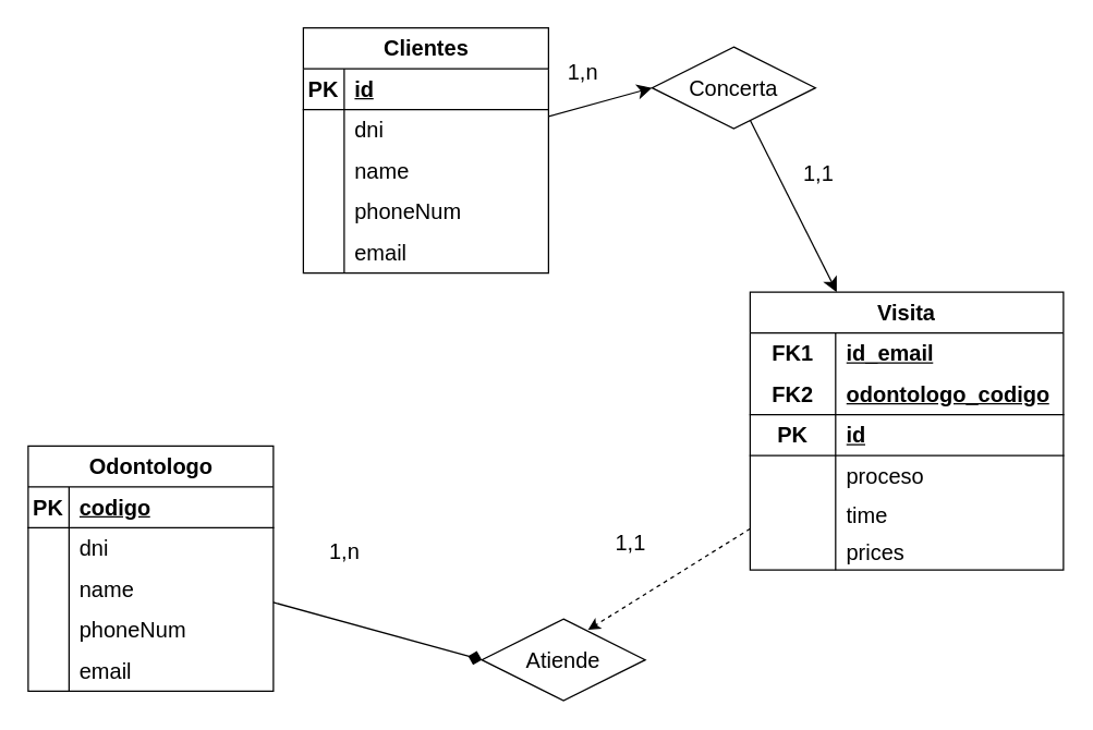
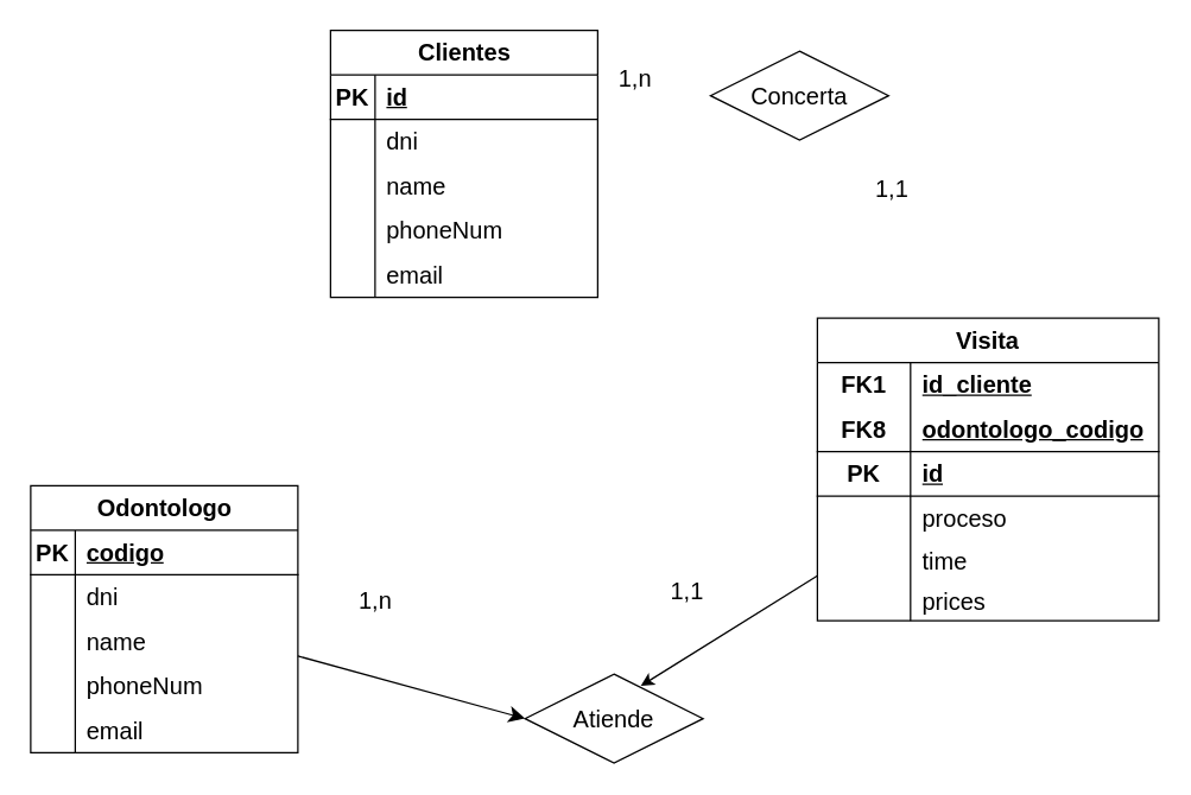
  <mxCell id="0" />
  <mxCell id="1" parent="0" />
- <mxCell id="2" style="edgeStyle=none;curved=1;rounded=0;orthogonalLoop=1;jettySize=auto;html=1;entryX=0;entryY=0.5;entryDx=0;entryDy=0;fontSize=12;startSize=8;endSize=8;" edge="1" parent="1" source="3" target="57"><mxGeometry relative="1" as="geometry" /></mxCell>
  <mxCell id="3" value="Clientes" style="shape=table;startSize=30;container=1;collapsible=1;childLayout=tableLayout;fixedRows=1;rowLines=0;fontStyle=1;align=center;resizeLast=1;html=1;fontSize=16;" vertex="1" parent="1"><mxGeometry x="222" y="20" width="180" height="180" as="geometry" /></mxCell>
  <mxCell id="4" value="" style="shape=tableRow;horizontal=0;startSize=0;swimlaneHead=0;swimlaneBody=0;fillColor=none;collapsible=0;dropTarget=0;points=[[0,0.5],[1,0.5]];portConstraint=eastwest;top=0;left=0;right=0;bottom=1;fontSize=16;" vertex="1" parent="3"><mxGeometry y="30" width="180" height="30" as="geometry" /></mxCell>
  <mxCell id="5" value="PK" style="shape=partialRectangle;connectable=0;fillColor=none;top=0;left=0;bottom=0;right=0;fontStyle=1;overflow=hidden;whiteSpace=wrap;html=1;fontSize=16;" vertex="1" parent="4"><mxGeometry width="30" height="30" as="geometry"><mxRectangle width="30" height="30" as="alternateBounds" /></mxGeometry></mxCell>
  <mxCell id="6" value="id" style="shape=partialRectangle;connectable=0;fillColor=none;top=0;left=0;bottom=0;right=0;align=left;spacingLeft=6;fontStyle=5;overflow=hidden;whiteSpace=wrap;html=1;fontSize=16;" vertex="1" parent="4"><mxGeometry x="30" width="150" height="30" as="geometry"><mxRectangle width="150" height="30" as="alternateBounds" /></mxGeometry></mxCell>
  <mxCell id="7" value="" style="shape=tableRow;horizontal=0;startSize=0;swimlaneHead=0;swimlaneBody=0;fillColor=none;collapsible=0;dropTarget=0;points=[[0,0.5],[1,0.5]];portConstraint=eastwest;top=0;left=0;right=0;bottom=0;fontSize=16;" vertex="1" parent="3"><mxGeometry y="60" width="180" height="30" as="geometry" /></mxCell>
  <mxCell id="8" value="" style="shape=partialRectangle;connectable=0;fillColor=none;top=0;left=0;bottom=0;right=0;editable=1;overflow=hidden;whiteSpace=wrap;html=1;fontSize=16;" vertex="1" parent="7"><mxGeometry width="30" height="30" as="geometry"><mxRectangle width="30" height="30" as="alternateBounds" /></mxGeometry></mxCell>
  <mxCell id="9" value="dni" style="shape=partialRectangle;connectable=0;fillColor=none;top=0;left=0;bottom=0;right=0;align=left;spacingLeft=6;overflow=hidden;whiteSpace=wrap;html=1;fontSize=16;" vertex="1" parent="7"><mxGeometry x="30" width="150" height="30" as="geometry"><mxRectangle width="150" height="30" as="alternateBounds" /></mxGeometry></mxCell>
  <mxCell id="10" value="" style="shape=tableRow;horizontal=0;startSize=0;swimlaneHead=0;swimlaneBody=0;fillColor=none;collapsible=0;dropTarget=0;points=[[0,0.5],[1,0.5]];portConstraint=eastwest;top=0;left=0;right=0;bottom=0;fontSize=16;" vertex="1" parent="3"><mxGeometry y="90" width="180" height="30" as="geometry" /></mxCell>
  <mxCell id="11" value="" style="shape=partialRectangle;connectable=0;fillColor=none;top=0;left=0;bottom=0;right=0;editable=1;overflow=hidden;whiteSpace=wrap;html=1;fontSize=16;" vertex="1" parent="10"><mxGeometry width="30" height="30" as="geometry"><mxRectangle width="30" height="30" as="alternateBounds" /></mxGeometry></mxCell>
  <mxCell id="12" value="name" style="shape=partialRectangle;connectable=0;fillColor=none;top=0;left=0;bottom=0;right=0;align=left;spacingLeft=6;overflow=hidden;whiteSpace=wrap;html=1;fontSize=16;" vertex="1" parent="10"><mxGeometry x="30" width="150" height="30" as="geometry"><mxRectangle width="150" height="30" as="alternateBounds" /></mxGeometry></mxCell>
  <mxCell id="13" value="" style="shape=tableRow;horizontal=0;startSize=0;swimlaneHead=0;swimlaneBody=0;fillColor=none;collapsible=0;dropTarget=0;points=[[0,0.5],[1,0.5]];portConstraint=eastwest;top=0;left=0;right=0;bottom=0;fontSize=16;" vertex="1" parent="3"><mxGeometry y="120" width="180" height="30" as="geometry" /></mxCell>
  <mxCell id="14" value="" style="shape=partialRectangle;connectable=0;fillColor=none;top=0;left=0;bottom=0;right=0;editable=1;overflow=hidden;whiteSpace=wrap;html=1;fontSize=16;" vertex="1" parent="13"><mxGeometry width="30" height="30" as="geometry"><mxRectangle width="30" height="30" as="alternateBounds" /></mxGeometry></mxCell>
  <mxCell id="15" value="phoneNum" style="shape=partialRectangle;connectable=0;fillColor=none;top=0;left=0;bottom=0;right=0;align=left;spacingLeft=6;overflow=hidden;whiteSpace=wrap;html=1;fontSize=16;" vertex="1" parent="13"><mxGeometry x="30" width="150" height="30" as="geometry"><mxRectangle width="150" height="30" as="alternateBounds" /></mxGeometry></mxCell>
  <mxCell id="16" value="" style="shape=tableRow;horizontal=0;startSize=0;swimlaneHead=0;swimlaneBody=0;fillColor=none;collapsible=0;dropTarget=0;points=[[0,0.5],[1,0.5]];portConstraint=eastwest;top=0;left=0;right=0;bottom=0;fontSize=16;" vertex="1" parent="3"><mxGeometry y="150" width="180" height="30" as="geometry" /></mxCell>
  <mxCell id="17" value="" style="shape=partialRectangle;connectable=0;fillColor=none;top=0;left=0;bottom=0;right=0;editable=1;overflow=hidden;whiteSpace=wrap;html=1;fontSize=16;" vertex="1" parent="16"><mxGeometry width="30" height="30" as="geometry"><mxRectangle width="30" height="30" as="alternateBounds" /></mxGeometry></mxCell>
  <mxCell id="18" value="email" style="shape=partialRectangle;connectable=0;fillColor=none;top=0;left=0;bottom=0;right=0;align=left;spacingLeft=6;overflow=hidden;whiteSpace=wrap;html=1;fontSize=16;" vertex="1" parent="16"><mxGeometry x="30" width="150" height="30" as="geometry"><mxRectangle width="150" height="30" as="alternateBounds" /></mxGeometry></mxCell>
- <mxCell id="19" style="edgeStyle=none;curved=1;rounded=0;orthogonalLoop=1;jettySize=auto;html=1;entryX=0;entryY=0.5;entryDx=0;entryDy=0;fontSize=12;startSize=8;endSize=8;endArrow=diamond;" edge="1" parent="1" source="20" target="58"><mxGeometry relative="1" as="geometry" /></mxCell>
+ <mxCell id="19" style="edgeStyle=none;curved=1;rounded=0;orthogonalLoop=1;jettySize=auto;html=1;entryX=0;entryY=0.5;entryDx=0;entryDy=0;fontSize=12;startSize=8;endSize=8;" edge="1" parent="1" source="20" target="58"><mxGeometry relative="1" as="geometry" /></mxCell>
  <mxCell id="20" value="Odontologo" style="shape=table;startSize=30;container=1;collapsible=1;childLayout=tableLayout;fixedRows=1;rowLines=0;fontStyle=1;align=center;resizeLast=1;html=1;fontSize=16;" vertex="1" parent="1"><mxGeometry x="20" y="327" width="180" height="180" as="geometry" /></mxCell>
  <mxCell id="21" value="" style="shape=tableRow;horizontal=0;startSize=0;swimlaneHead=0;swimlaneBody=0;fillColor=none;collapsible=0;dropTarget=0;points=[[0,0.5],[1,0.5]];portConstraint=eastwest;top=0;left=0;right=0;bottom=1;fontSize=16;" vertex="1" parent="20"><mxGeometry y="30" width="180" height="30" as="geometry" /></mxCell>
  <mxCell id="22" value="PK" style="shape=partialRectangle;connectable=0;fillColor=none;top=0;left=0;bottom=0;right=0;fontStyle=1;overflow=hidden;whiteSpace=wrap;html=1;fontSize=16;" vertex="1" parent="21"><mxGeometry width="30" height="30" as="geometry"><mxRectangle width="30" height="30" as="alternateBounds" /></mxGeometry></mxCell>
  <mxCell id="23" value="codigo" style="shape=partialRectangle;connectable=0;fillColor=none;top=0;left=0;bottom=0;right=0;align=left;spacingLeft=6;fontStyle=5;overflow=hidden;whiteSpace=wrap;html=1;fontSize=16;" vertex="1" parent="21"><mxGeometry x="30" width="150" height="30" as="geometry"><mxRectangle width="150" height="30" as="alternateBounds" /></mxGeometry></mxCell>
  <mxCell id="24" value="" style="shape=tableRow;horizontal=0;startSize=0;swimlaneHead=0;swimlaneBody=0;fillColor=none;collapsible=0;dropTarget=0;points=[[0,0.5],[1,0.5]];portConstraint=eastwest;top=0;left=0;right=0;bottom=0;fontSize=16;" vertex="1" parent="20"><mxGeometry y="60" width="180" height="30" as="geometry" /></mxCell>
  <mxCell id="25" value="" style="shape=partialRectangle;connectable=0;fillColor=none;top=0;left=0;bottom=0;right=0;editable=1;overflow=hidden;whiteSpace=wrap;html=1;fontSize=16;" vertex="1" parent="24"><mxGeometry width="30" height="30" as="geometry"><mxRectangle width="30" height="30" as="alternateBounds" /></mxGeometry></mxCell>
  <mxCell id="26" value="dni" style="shape=partialRectangle;connectable=0;fillColor=none;top=0;left=0;bottom=0;right=0;align=left;spacingLeft=6;overflow=hidden;whiteSpace=wrap;html=1;fontSize=16;" vertex="1" parent="24"><mxGeometry x="30" width="150" height="30" as="geometry"><mxRectangle width="150" height="30" as="alternateBounds" /></mxGeometry></mxCell>
  <mxCell id="27" value="" style="shape=tableRow;horizontal=0;startSize=0;swimlaneHead=0;swimlaneBody=0;fillColor=none;collapsible=0;dropTarget=0;points=[[0,0.5],[1,0.5]];portConstraint=eastwest;top=0;left=0;right=0;bottom=0;fontSize=16;" vertex="1" parent="20"><mxGeometry y="90" width="180" height="30" as="geometry" /></mxCell>
  <mxCell id="28" value="" style="shape=partialRectangle;connectable=0;fillColor=none;top=0;left=0;bottom=0;right=0;editable=1;overflow=hidden;whiteSpace=wrap;html=1;fontSize=16;" vertex="1" parent="27"><mxGeometry width="30" height="30" as="geometry"><mxRectangle width="30" height="30" as="alternateBounds" /></mxGeometry></mxCell>
  <mxCell id="29" value="name" style="shape=partialRectangle;connectable=0;fillColor=none;top=0;left=0;bottom=0;right=0;align=left;spacingLeft=6;overflow=hidden;whiteSpace=wrap;html=1;fontSize=16;" vertex="1" parent="27"><mxGeometry x="30" width="150" height="30" as="geometry"><mxRectangle width="150" height="30" as="alternateBounds" /></mxGeometry></mxCell>
  <mxCell id="30" value="" style="shape=tableRow;horizontal=0;startSize=0;swimlaneHead=0;swimlaneBody=0;fillColor=none;collapsible=0;dropTarget=0;points=[[0,0.5],[1,0.5]];portConstraint=eastwest;top=0;left=0;right=0;bottom=0;fontSize=16;" vertex="1" parent="20"><mxGeometry y="120" width="180" height="30" as="geometry" /></mxCell>
  <mxCell id="31" value="" style="shape=partialRectangle;connectable=0;fillColor=none;top=0;left=0;bottom=0;right=0;editable=1;overflow=hidden;whiteSpace=wrap;html=1;fontSize=16;" vertex="1" parent="30"><mxGeometry width="30" height="30" as="geometry"><mxRectangle width="30" height="30" as="alternateBounds" /></mxGeometry></mxCell>
  <mxCell id="32" value="phoneNum" style="shape=partialRectangle;connectable=0;fillColor=none;top=0;left=0;bottom=0;right=0;align=left;spacingLeft=6;overflow=hidden;whiteSpace=wrap;html=1;fontSize=16;" vertex="1" parent="30"><mxGeometry x="30" width="150" height="30" as="geometry"><mxRectangle width="150" height="30" as="alternateBounds" /></mxGeometry></mxCell>
  <mxCell id="33" value="" style="shape=tableRow;horizontal=0;startSize=0;swimlaneHead=0;swimlaneBody=0;fillColor=none;collapsible=0;dropTarget=0;points=[[0,0.5],[1,0.5]];portConstraint=eastwest;top=0;left=0;right=0;bottom=0;fontSize=16;" vertex="1" parent="20"><mxGeometry y="150" width="180" height="30" as="geometry" /></mxCell>
  <mxCell id="34" value="" style="shape=partialRectangle;connectable=0;fillColor=none;top=0;left=0;bottom=0;right=0;editable=1;overflow=hidden;whiteSpace=wrap;html=1;fontSize=16;" vertex="1" parent="33"><mxGeometry width="30" height="30" as="geometry"><mxRectangle width="30" height="30" as="alternateBounds" /></mxGeometry></mxCell>
  <mxCell id="35" value="email" style="shape=partialRectangle;connectable=0;fillColor=none;top=0;left=0;bottom=0;right=0;align=left;spacingLeft=6;overflow=hidden;whiteSpace=wrap;html=1;fontSize=16;" vertex="1" parent="33"><mxGeometry x="30" width="150" height="30" as="geometry"><mxRectangle width="150" height="30" as="alternateBounds" /></mxGeometry></mxCell>
- <mxCell id="36" style="edgeStyle=none;curved=1;rounded=0;orthogonalLoop=1;jettySize=auto;html=1;entryX=0.65;entryY=0.133;entryDx=0;entryDy=0;entryPerimeter=0;fontSize=12;dashed=1;" edge="1" parent="1" source="37" target="58"><mxGeometry relative="1" as="geometry" /></mxCell>
+ <mxCell id="36" style="edgeStyle=none;curved=1;rounded=0;orthogonalLoop=1;jettySize=auto;html=1;entryX=0.65;entryY=0.133;entryDx=0;entryDy=0;entryPerimeter=0;fontSize=12;" edge="1" parent="1" source="37" target="58"><mxGeometry relative="1" as="geometry" /></mxCell>
  <mxCell id="37" value="Visita" style="shape=table;startSize=30;container=1;collapsible=1;childLayout=tableLayout;fixedRows=1;rowLines=0;fontStyle=1;align=center;resizeLast=1;html=1;whiteSpace=wrap;fontSize=16;" vertex="1" parent="1"><mxGeometry x="550" y="214" width="230" height="204" as="geometry" /></mxCell>
  <mxCell id="38" value="" style="shape=tableRow;horizontal=0;startSize=0;swimlaneHead=0;swimlaneBody=0;fillColor=none;collapsible=0;dropTarget=0;points=[[0,0.5],[1,0.5]];portConstraint=eastwest;top=0;left=0;right=0;bottom=0;html=1;fontSize=16;" vertex="1" parent="37"><mxGeometry y="30" width="230" height="30" as="geometry" /></mxCell>
  <mxCell id="39" value="FK1" style="shape=partialRectangle;connectable=0;fillColor=none;top=0;left=0;bottom=0;right=0;fontStyle=1;overflow=hidden;html=1;whiteSpace=wrap;fontSize=16;" vertex="1" parent="38"><mxGeometry width="62.75" height="30" as="geometry"><mxRectangle width="62.75" height="30" as="alternateBounds" /></mxGeometry></mxCell>
- <mxCell id="40" value="id_email" style="shape=partialRectangle;connectable=0;fillColor=none;top=0;left=0;bottom=0;right=0;align=left;spacingLeft=6;fontStyle=5;overflow=hidden;html=1;whiteSpace=wrap;fontSize=16;" vertex="1" parent="38"><mxGeometry x="62.75" width="167.25" height="30" as="geometry"><mxRectangle width="167.25" height="30" as="alternateBounds" /></mxGeometry></mxCell>
+ <mxCell id="40" value="id_cliente" style="shape=partialRectangle;connectable=0;fillColor=none;top=0;left=0;bottom=0;right=0;align=left;spacingLeft=6;fontStyle=5;overflow=hidden;html=1;whiteSpace=wrap;fontSize=16;" vertex="1" parent="38"><mxGeometry x="62.75" width="167.25" height="30" as="geometry"><mxRectangle width="167.25" height="30" as="alternateBounds" /></mxGeometry></mxCell>
  <mxCell id="41" value="" style="shape=tableRow;horizontal=0;startSize=0;swimlaneHead=0;swimlaneBody=0;fillColor=none;collapsible=0;dropTarget=0;points=[[0,0.5],[1,0.5]];portConstraint=eastwest;top=0;left=0;right=0;bottom=1;html=1;fontSize=16;" vertex="1" parent="37"><mxGeometry y="60" width="230" height="30" as="geometry" /></mxCell>
- <mxCell id="42" value="FK2" style="shape=partialRectangle;connectable=0;fillColor=none;top=0;left=0;bottom=0;right=0;fontStyle=1;overflow=hidden;html=1;whiteSpace=wrap;fontSize=16;" vertex="1" parent="41"><mxGeometry width="62.75" height="30" as="geometry"><mxRectangle width="62.75" height="30" as="alternateBounds" /></mxGeometry></mxCell>
+ <mxCell id="42" value="FK8" style="shape=partialRectangle;connectable=0;fillColor=none;top=0;left=0;bottom=0;right=0;fontStyle=1;overflow=hidden;html=1;whiteSpace=wrap;fontSize=16;" vertex="1" parent="41"><mxGeometry width="62.75" height="30" as="geometry"><mxRectangle width="62.75" height="30" as="alternateBounds" /></mxGeometry></mxCell>
  <mxCell id="43" value="odontologo_codigo" style="shape=partialRectangle;connectable=0;fillColor=none;top=0;left=0;bottom=0;right=0;align=left;spacingLeft=6;fontStyle=5;overflow=hidden;html=1;whiteSpace=wrap;fontSize=16;" vertex="1" parent="41"><mxGeometry x="62.75" width="167.25" height="30" as="geometry"><mxRectangle width="167.25" height="30" as="alternateBounds" /></mxGeometry></mxCell>
  <mxCell id="44" value="" style="shape=tableRow;horizontal=0;startSize=0;swimlaneHead=0;swimlaneBody=0;fillColor=none;collapsible=0;dropTarget=0;points=[[0,0.5],[1,0.5]];portConstraint=eastwest;top=0;left=0;right=0;bottom=1;html=1;fontSize=16;" vertex="1" parent="37"><mxGeometry y="90" width="230" height="30" as="geometry" /></mxCell>
  <mxCell id="45" value="PK" style="shape=partialRectangle;connectable=0;fillColor=none;top=0;left=0;bottom=0;right=0;fontStyle=1;overflow=hidden;html=1;whiteSpace=wrap;fontSize=16;" vertex="1" parent="44"><mxGeometry width="62.75" height="30" as="geometry"><mxRectangle width="62.75" height="30" as="alternateBounds" /></mxGeometry></mxCell>
  <mxCell id="46" value="id" style="shape=partialRectangle;connectable=0;fillColor=none;top=0;left=0;bottom=0;right=0;align=left;spacingLeft=6;fontStyle=5;overflow=hidden;html=1;whiteSpace=wrap;fontSize=16;" vertex="1" parent="44"><mxGeometry x="62.75" width="167.25" height="30" as="geometry"><mxRectangle width="167.25" height="30" as="alternateBounds" /></mxGeometry></mxCell>
  <mxCell id="47" value="" style="shape=tableRow;horizontal=0;startSize=0;swimlaneHead=0;swimlaneBody=0;fillColor=none;collapsible=0;dropTarget=0;points=[[0,0.5],[1,0.5]];portConstraint=eastwest;top=0;left=0;right=0;bottom=0;html=1;fontSize=16;" vertex="1" parent="37"><mxGeometry y="120" width="230" height="30" as="geometry" /></mxCell>
  <mxCell id="48" value="" style="shape=partialRectangle;connectable=0;fillColor=none;top=0;left=0;bottom=0;right=0;editable=1;overflow=hidden;html=1;whiteSpace=wrap;fontSize=16;" vertex="1" parent="47"><mxGeometry width="62.75" height="30" as="geometry"><mxRectangle width="62.75" height="30" as="alternateBounds" /></mxGeometry></mxCell>
  <mxCell id="49" value="proceso" style="shape=partialRectangle;connectable=0;fillColor=none;top=0;left=0;bottom=0;right=0;align=left;spacingLeft=6;overflow=hidden;html=1;whiteSpace=wrap;fontSize=16;" vertex="1" parent="47"><mxGeometry x="62.75" width="167.25" height="30" as="geometry"><mxRectangle width="167.25" height="30" as="alternateBounds" /></mxGeometry></mxCell>
  <mxCell id="50" value="" style="shape=tableRow;horizontal=0;startSize=0;swimlaneHead=0;swimlaneBody=0;fillColor=none;collapsible=0;dropTarget=0;points=[[0,0.5],[1,0.5]];portConstraint=eastwest;top=0;left=0;right=0;bottom=0;html=1;fontSize=16;" vertex="1" parent="37"><mxGeometry y="150" width="230" height="27" as="geometry" /></mxCell>
  <mxCell id="51" value="" style="shape=partialRectangle;connectable=0;fillColor=none;top=0;left=0;bottom=0;right=0;editable=1;overflow=hidden;html=1;whiteSpace=wrap;fontSize=16;" vertex="1" parent="50"><mxGeometry width="62.75" height="27" as="geometry"><mxRectangle width="62.75" height="27" as="alternateBounds" /></mxGeometry></mxCell>
  <mxCell id="52" value="time" style="shape=partialRectangle;connectable=0;fillColor=none;top=0;left=0;bottom=0;right=0;align=left;spacingLeft=6;overflow=hidden;html=1;whiteSpace=wrap;fontSize=16;" vertex="1" parent="50"><mxGeometry x="62.75" width="167.25" height="27" as="geometry"><mxRectangle width="167.25" height="27" as="alternateBounds" /></mxGeometry></mxCell>
  <mxCell id="53" value="" style="shape=tableRow;horizontal=0;startSize=0;swimlaneHead=0;swimlaneBody=0;fillColor=none;collapsible=0;dropTarget=0;points=[[0,0.5],[1,0.5]];portConstraint=eastwest;top=0;left=0;right=0;bottom=0;html=1;fontSize=16;" vertex="1" parent="37"><mxGeometry y="177" width="230" height="27" as="geometry" /></mxCell>
  <mxCell id="54" value="" style="shape=partialRectangle;connectable=0;fillColor=none;top=0;left=0;bottom=0;right=0;editable=1;overflow=hidden;html=1;whiteSpace=wrap;fontSize=16;" vertex="1" parent="53"><mxGeometry width="62.75" height="27" as="geometry"><mxRectangle width="62.75" height="27" as="alternateBounds" /></mxGeometry></mxCell>
  <mxCell id="55" value="prices" style="shape=partialRectangle;connectable=0;fillColor=none;top=0;left=0;bottom=0;right=0;align=left;spacingLeft=6;overflow=hidden;html=1;whiteSpace=wrap;fontSize=16;" vertex="1" parent="53"><mxGeometry x="62.75" width="167.25" height="27" as="geometry"><mxRectangle width="167.25" height="27" as="alternateBounds" /></mxGeometry></mxCell>
- <mxCell id="56" style="edgeStyle=none;curved=1;rounded=0;orthogonalLoop=1;jettySize=auto;html=1;fontSize=12;startSize=8;endSize=8;" edge="1" parent="1" source="57" target="37"><mxGeometry relative="1" as="geometry" /></mxCell>
  <mxCell id="57" value="Concerta" style="shape=rhombus;perimeter=rhombusPerimeter;whiteSpace=wrap;html=1;align=center;fontSize=16;" vertex="1" parent="1"><mxGeometry x="478" y="34" width="120" height="60" as="geometry" /></mxCell>
  <mxCell id="58" value="Atiende" style="shape=rhombus;perimeter=rhombusPerimeter;whiteSpace=wrap;html=1;align=center;fontSize=16;" vertex="1" parent="1"><mxGeometry x="353" y="454" width="120" height="60" as="geometry" /></mxCell>
  <mxCell id="59" value="1,n" style="text;html=1;align=center;verticalAlign=middle;resizable=0;points=[];autosize=1;strokeColor=none;fillColor=none;fontSize=16;" vertex="1" parent="1"><mxGeometry x="407" y="36" width="40" height="31" as="geometry" /></mxCell>
  <mxCell id="60" value="1,n" style="text;html=1;align=center;verticalAlign=middle;resizable=0;points=[];autosize=1;strokeColor=none;fillColor=none;fontSize=16;" vertex="1" parent="1"><mxGeometry x="232" y="388" width="40" height="31" as="geometry" /></mxCell>
  <mxCell id="61" value="1,1" style="text;html=1;align=center;verticalAlign=middle;resizable=0;points=[];autosize=1;strokeColor=none;fillColor=none;fontSize=16;" vertex="1" parent="1"><mxGeometry x="580" y="111" width="40" height="31" as="geometry" /></mxCell>
  <mxCell id="62" value="1,1" style="text;html=1;align=center;verticalAlign=middle;resizable=0;points=[];autosize=1;strokeColor=none;fillColor=none;fontSize=16;" vertex="1" parent="1"><mxGeometry x="442" y="382" width="40" height="31" as="geometry" /></mxCell>
